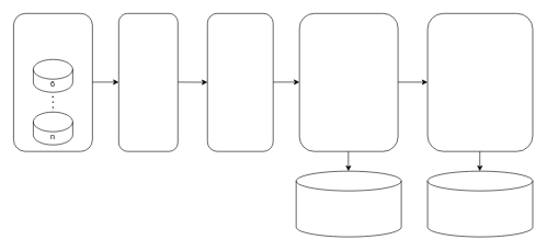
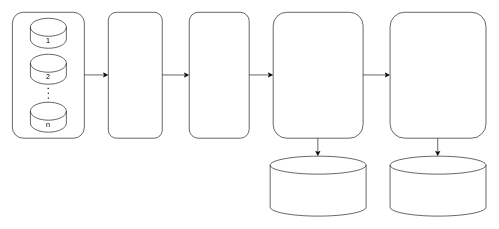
  <mxCell id="0" />
  <mxCell id="1" parent="0" />
  <mxCell id="2" value="" style="rounded=1;whiteSpace=wrap;html=1;" vertex="1" parent="1"><mxGeometry x="20" y="20" width="120" height="210" as="geometry" /></mxCell>
  <mxCell id="3" value="" style="endArrow=none;dashed=1;html=1;dashPattern=1 3;strokeWidth=2;rounded=0;" edge="1" parent="1"><mxGeometry width="50" height="50" relative="1" as="geometry"><mxPoint x="79.5" y="180" as="sourcePoint" /><mxPoint x="79.5" y="140" as="targetPoint" /><Array as="points"><mxPoint x="80" y="160" /></Array></mxGeometry></mxCell>
  <mxCell id="4" value="" style="rounded=1;whiteSpace=wrap;html=1;" vertex="1" parent="1"><mxGeometry x="180" y="20" width="90" height="210" as="geometry" /></mxCell>
  <mxCell id="5" value="" style="rounded=1;whiteSpace=wrap;html=1;" vertex="1" parent="1"><mxGeometry x="650" y="20" width="160" height="210" as="geometry" /></mxCell>
  <mxCell id="6" value="" style="rounded=1;whiteSpace=wrap;html=1;" vertex="1" parent="1"><mxGeometry x="455" y="20" width="150" height="210" as="geometry" /></mxCell>
  <mxCell id="7" value="" style="rounded=1;whiteSpace=wrap;html=1;" vertex="1" parent="1"><mxGeometry x="315" y="20" width="100" height="210" as="geometry" /></mxCell>
- <mxCell id="9" value="6" style="shape=cylinder3;whiteSpace=wrap;html=1;boundedLbl=1;backgroundOutline=1;size=15;" vertex="1" parent="1"><mxGeometry x="50" y="90" width="60" height="50" as="geometry" /></mxCell>
+ <mxCell id="8" value="1" style="shape=cylinder3;whiteSpace=wrap;html=1;boundedLbl=1;backgroundOutline=1;size=15;" vertex="1" parent="1"><mxGeometry x="50" y="30" width="60" height="50" as="geometry" /></mxCell>
+ <mxCell id="9" value="2" style="shape=cylinder3;whiteSpace=wrap;html=1;boundedLbl=1;backgroundOutline=1;size=15;" vertex="1" parent="1"><mxGeometry x="50" y="90" width="60" height="50" as="geometry" /></mxCell>
  <mxCell id="10" value="n" style="shape=cylinder3;whiteSpace=wrap;html=1;boundedLbl=1;backgroundOutline=1;size=15;" vertex="1" parent="1"><mxGeometry x="50" y="170" width="60" height="50" as="geometry" /></mxCell>
  <mxCell id="11" value="" style="shape=cylinder3;whiteSpace=wrap;html=1;boundedLbl=1;backgroundOutline=1;size=15;" vertex="1" parent="1"><mxGeometry x="450" y="260" width="160" height="100" as="geometry" /></mxCell>
  <mxCell id="12" value="" style="shape=cylinder3;whiteSpace=wrap;html=1;boundedLbl=1;backgroundOutline=1;size=15;" vertex="1" parent="1"><mxGeometry x="650" y="260" width="160" height="100" as="geometry" /></mxCell>
  <mxCell id="13" value="" style="endArrow=classic;html=1;rounded=0;" edge="1" parent="1"><mxGeometry width="50" height="50" relative="1" as="geometry"><mxPoint x="140" y="124.5" as="sourcePoint" /><mxPoint x="180" y="124.5" as="targetPoint" /></mxGeometry></mxCell>
  <mxCell id="14" value="" style="endArrow=classic;html=1;rounded=0;" edge="1" parent="1"><mxGeometry width="50" height="50" relative="1" as="geometry"><mxPoint x="415" y="124.5" as="sourcePoint" /><mxPoint x="455" y="124.5" as="targetPoint" /></mxGeometry></mxCell>
  <mxCell id="15" value="" style="endArrow=classic;html=1;rounded=0;" edge="1" parent="1" target="7"><mxGeometry width="50" height="50" relative="1" as="geometry"><mxPoint x="270" y="124.5" as="sourcePoint" /><mxPoint x="310" y="124.5" as="targetPoint" /></mxGeometry></mxCell>
  <mxCell id="16" value="" style="endArrow=classic;html=1;rounded=0;entryX=0;entryY=0.498;entryDx=0;entryDy=0;entryPerimeter=0;" edge="1" parent="1" target="5"><mxGeometry width="50" height="50" relative="1" as="geometry"><mxPoint x="605" y="124.5" as="sourcePoint" /><mxPoint x="645" y="124.5" as="targetPoint" /><Array as="points"><mxPoint x="605" y="125" /></Array></mxGeometry></mxCell>
  <mxCell id="17" value="" style="endArrow=classic;html=1;rounded=0;" edge="1" parent="1"><mxGeometry width="50" height="50" relative="1" as="geometry"><mxPoint x="529.5" y="230" as="sourcePoint" /><mxPoint x="529.5" y="260" as="targetPoint" /></mxGeometry></mxCell>
  <mxCell id="18" value="" style="endArrow=classic;html=1;rounded=0;" edge="1" parent="1"><mxGeometry width="50" height="50" relative="1" as="geometry"><mxPoint x="729.5" y="230" as="sourcePoint" /><mxPoint x="729.5" y="260" as="targetPoint" /></mxGeometry></mxCell>
